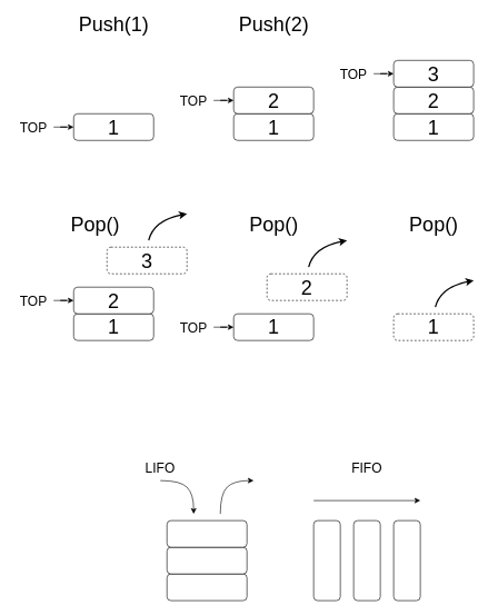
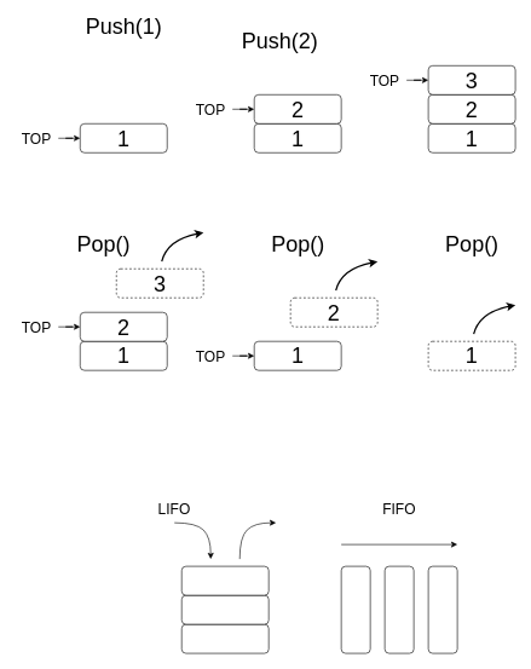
  <mxCell id="0" />
  <mxCell id="1" parent="0" />
  <mxCell id="2" value="" style="curved=1;endArrow=classic;html=1;" parent="1" edge="1"><mxGeometry width="50" height="50" relative="1" as="geometry"><mxPoint x="330" y="770" as="sourcePoint" /><mxPoint x="380" y="720" as="targetPoint" /><Array as="points"><mxPoint x="330" y="740" /><mxPoint x="350" y="720" /></Array></mxGeometry></mxCell>
  <mxCell id="3" value="" style="rounded=1;whiteSpace=wrap;html=1;" parent="1" vertex="1"><mxGeometry x="250" y="860" width="120" height="40" as="geometry" /></mxCell>
  <mxCell id="4" value="" style="rounded=1;whiteSpace=wrap;html=1;" parent="1" vertex="1"><mxGeometry x="250" y="820" width="120" height="40" as="geometry" /></mxCell>
  <mxCell id="5" value="" style="rounded=1;whiteSpace=wrap;html=1;" parent="1" vertex="1"><mxGeometry x="250" y="780" width="120" height="40" as="geometry" /></mxCell>
  <mxCell id="6" value="" style="curved=1;endArrow=classic;html=1;" parent="1" edge="1"><mxGeometry width="50" height="50" relative="1" as="geometry"><mxPoint x="240" y="720" as="sourcePoint" /><mxPoint x="290" y="770" as="targetPoint" /><Array as="points"><mxPoint x="270" y="720" /><mxPoint x="290" y="740" /></Array></mxGeometry></mxCell>
  <mxCell id="7" value="&lt;font style=&quot;font-size: 20px&quot;&gt;LIFO&lt;/font&gt;" style="text;html=1;strokeColor=none;fillColor=none;align=center;verticalAlign=middle;whiteSpace=wrap;rounded=0;" parent="1" vertex="1"><mxGeometry x="210" y="690" width="60" height="20" as="geometry" /></mxCell>
  <mxCell id="8" value="" style="rounded=1;whiteSpace=wrap;html=1;" parent="1" vertex="1"><mxGeometry x="470" y="780" width="40" height="120" as="geometry" /></mxCell>
  <mxCell id="9" value="" style="rounded=1;whiteSpace=wrap;html=1;" parent="1" vertex="1"><mxGeometry x="530" y="780" width="40" height="120" as="geometry" /></mxCell>
  <mxCell id="10" value="" style="rounded=1;whiteSpace=wrap;html=1;" parent="1" vertex="1"><mxGeometry x="590" y="780" width="40" height="120" as="geometry" /></mxCell>
  <mxCell id="11" value="" style="endArrow=classic;html=1;" parent="1" edge="1"><mxGeometry width="50" height="50" relative="1" as="geometry"><mxPoint x="470" y="750" as="sourcePoint" /><mxPoint x="630" y="750" as="targetPoint" /></mxGeometry></mxCell>
  <mxCell id="12" value="&lt;font style=&quot;font-size: 20px&quot;&gt;FIFO&lt;/font&gt;" style="text;html=1;strokeColor=none;fillColor=none;align=center;verticalAlign=middle;whiteSpace=wrap;rounded=0;" parent="1" vertex="1"><mxGeometry x="520" y="690" width="60" height="20" as="geometry" /></mxCell>
  <mxCell id="13" value="&lt;font style=&quot;font-size: 30px&quot;&gt;1&lt;/font&gt;" style="rounded=1;whiteSpace=wrap;html=1;" vertex="1" parent="1"><mxGeometry x="110" y="170" width="120" height="40" as="geometry" /></mxCell>
  <mxCell id="14" value="&lt;font style=&quot;font-size: 30px&quot;&gt;Push(1)&lt;/font&gt;" style="text;html=1;strokeColor=none;fillColor=none;align=center;verticalAlign=middle;whiteSpace=wrap;rounded=0;" vertex="1" parent="1"><mxGeometry x="117.5" y="20" width="105" height="30" as="geometry" /></mxCell>
  <mxCell id="15" style="edgeStyle=orthogonalEdgeStyle;rounded=0;orthogonalLoop=1;jettySize=auto;html=1;entryX=0;entryY=0.5;entryDx=0;entryDy=0;" edge="1" parent="1" source="16" target="13"><mxGeometry relative="1" as="geometry" /></mxCell>
  <mxCell id="16" value="&lt;font style=&quot;font-size: 20px&quot;&gt;TOP&lt;/font&gt;" style="text;html=1;strokeColor=none;fillColor=none;align=center;verticalAlign=middle;whiteSpace=wrap;rounded=0;" vertex="1" parent="1"><mxGeometry x="20" y="180" width="60" height="20" as="geometry" /></mxCell>
  <mxCell id="17" value="&lt;font style=&quot;font-size: 30px&quot;&gt;1&lt;/font&gt;" style="rounded=1;whiteSpace=wrap;html=1;" vertex="1" parent="1"><mxGeometry x="350" y="170" width="120" height="40" as="geometry" /></mxCell>
- <mxCell id="18" value="&lt;font style=&quot;font-size: 30px&quot;&gt;Push(2)&lt;/font&gt;" style="text;html=1;strokeColor=none;fillColor=none;align=center;verticalAlign=middle;whiteSpace=wrap;rounded=0;" vertex="1" parent="1"><mxGeometry x="357.5" y="20" width="105" height="30" as="geometry" /></mxCell>
+ <mxCell id="18" value="&lt;font style=&quot;font-size: 30px&quot;&gt;Push(2)&lt;/font&gt;" style="text;html=1;strokeColor=none;fillColor=none;align=center;verticalAlign=middle;whiteSpace=wrap;rounded=0;" vertex="1" parent="1"><mxGeometry x="332.5" y="40" width="105" height="30" as="geometry" /></mxCell>
  <mxCell id="19" style="edgeStyle=orthogonalEdgeStyle;rounded=0;orthogonalLoop=1;jettySize=auto;html=1;entryX=0;entryY=0.5;entryDx=0;entryDy=0;" edge="1" parent="1" source="20" target="21"><mxGeometry relative="1" as="geometry" /></mxCell>
  <mxCell id="20" value="&lt;font style=&quot;font-size: 20px&quot;&gt;TOP&lt;/font&gt;" style="text;html=1;strokeColor=none;fillColor=none;align=center;verticalAlign=middle;whiteSpace=wrap;rounded=0;" vertex="1" parent="1"><mxGeometry x="260" y="140" width="60" height="20" as="geometry" /></mxCell>
  <mxCell id="21" value="&lt;font style=&quot;font-size: 30px&quot;&gt;2&lt;/font&gt;" style="rounded=1;whiteSpace=wrap;html=1;" vertex="1" parent="1"><mxGeometry x="350" y="130" width="120" height="40" as="geometry" /></mxCell>
  <mxCell id="22" value="&lt;font style=&quot;font-size: 30px&quot;&gt;1&lt;/font&gt;" style="rounded=1;whiteSpace=wrap;html=1;" vertex="1" parent="1"><mxGeometry x="590" y="170" width="120" height="40" as="geometry" /></mxCell>
  <mxCell id="23" value="&lt;font style=&quot;font-size: 30px&quot;&gt;2&lt;/font&gt;" style="rounded=1;whiteSpace=wrap;html=1;" vertex="1" parent="1"><mxGeometry x="590" y="130" width="120" height="40" as="geometry" /></mxCell>
  <mxCell id="24" style="edgeStyle=orthogonalEdgeStyle;rounded=0;orthogonalLoop=1;jettySize=auto;html=1;entryX=0;entryY=0.5;entryDx=0;entryDy=0;" edge="1" parent="1" source="25" target="26"><mxGeometry relative="1" as="geometry" /></mxCell>
  <mxCell id="25" value="&lt;font style=&quot;font-size: 20px&quot;&gt;TOP&lt;/font&gt;" style="text;html=1;strokeColor=none;fillColor=none;align=center;verticalAlign=middle;whiteSpace=wrap;rounded=0;" vertex="1" parent="1"><mxGeometry x="500" y="100" width="60" height="20" as="geometry" /></mxCell>
  <mxCell id="26" value="&lt;font style=&quot;font-size: 30px&quot;&gt;3&lt;/font&gt;" style="rounded=1;whiteSpace=wrap;html=1;" vertex="1" parent="1"><mxGeometry x="590" y="90" width="120" height="40" as="geometry" /></mxCell>
  <mxCell id="27" value="&lt;font style=&quot;font-size: 30px&quot;&gt;1&lt;/font&gt;" style="rounded=1;whiteSpace=wrap;html=1;" vertex="1" parent="1"><mxGeometry x="110" y="470" width="120" height="40" as="geometry" /></mxCell>
  <mxCell id="28" value="&lt;font style=&quot;font-size: 30px&quot;&gt;Pop()&lt;/font&gt;" style="text;html=1;strokeColor=none;fillColor=none;align=center;verticalAlign=middle;whiteSpace=wrap;rounded=0;" vertex="1" parent="1"><mxGeometry x="90" y="320" width="105" height="30" as="geometry" /></mxCell>
  <mxCell id="29" value="&lt;font style=&quot;font-size: 30px&quot;&gt;2&lt;/font&gt;" style="rounded=1;whiteSpace=wrap;html=1;dashed=1;" vertex="1" parent="1"><mxGeometry x="400" y="410" width="120" height="40" as="geometry" /></mxCell>
  <mxCell id="30" value="&lt;font style=&quot;font-size: 30px&quot;&gt;Pop()&lt;/font&gt;" style="text;html=1;strokeColor=none;fillColor=none;align=center;verticalAlign=middle;whiteSpace=wrap;rounded=0;" vertex="1" parent="1"><mxGeometry x="357.5" y="320" width="105" height="30" as="geometry" /></mxCell>
  <mxCell id="31" style="edgeStyle=orthogonalEdgeStyle;rounded=0;orthogonalLoop=1;jettySize=auto;html=1;entryX=0;entryY=0.5;entryDx=0;entryDy=0;" edge="1" parent="1" source="32" target="33"><mxGeometry relative="1" as="geometry" /></mxCell>
  <mxCell id="32" value="&lt;font style=&quot;font-size: 20px&quot;&gt;TOP&lt;/font&gt;" style="text;html=1;strokeColor=none;fillColor=none;align=center;verticalAlign=middle;whiteSpace=wrap;rounded=0;" vertex="1" parent="1"><mxGeometry x="260" y="480" width="60" height="20" as="geometry" /></mxCell>
  <mxCell id="33" value="&lt;font style=&quot;font-size: 30px&quot;&gt;1&lt;/font&gt;" style="rounded=1;whiteSpace=wrap;html=1;" vertex="1" parent="1"><mxGeometry x="350" y="470" width="120" height="40" as="geometry" /></mxCell>
  <mxCell id="34" value="&lt;font style=&quot;font-size: 30px&quot;&gt;1&lt;/font&gt;" style="rounded=1;whiteSpace=wrap;html=1;dashed=1;" vertex="1" parent="1"><mxGeometry x="590" y="470" width="120" height="40" as="geometry" /></mxCell>
  <mxCell id="35" value="&lt;font style=&quot;font-size: 30px&quot;&gt;Pop()&lt;/font&gt;" style="text;html=1;strokeColor=none;fillColor=none;align=center;verticalAlign=middle;whiteSpace=wrap;rounded=0;" vertex="1" parent="1"><mxGeometry x="597.5" y="320" width="105" height="30" as="geometry" /></mxCell>
  <mxCell id="36" style="edgeStyle=orthogonalEdgeStyle;rounded=0;orthogonalLoop=1;jettySize=auto;html=1;entryX=0;entryY=0.5;entryDx=0;entryDy=0;" edge="1" parent="1" source="37" target="38"><mxGeometry relative="1" as="geometry" /></mxCell>
  <mxCell id="37" value="&lt;font style=&quot;font-size: 20px&quot;&gt;TOP&lt;/font&gt;" style="text;html=1;strokeColor=none;fillColor=none;align=center;verticalAlign=middle;whiteSpace=wrap;rounded=0;" vertex="1" parent="1"><mxGeometry x="20" y="440" width="60" height="20" as="geometry" /></mxCell>
  <mxCell id="38" value="&lt;font style=&quot;font-size: 30px&quot;&gt;2&lt;/font&gt;" style="rounded=1;whiteSpace=wrap;html=1;" vertex="1" parent="1"><mxGeometry x="110" y="430" width="120" height="40" as="geometry" /></mxCell>
  <mxCell id="39" value="&lt;font style=&quot;font-size: 30px&quot;&gt;3&lt;/font&gt;" style="rounded=1;whiteSpace=wrap;html=1;dashed=1;" vertex="1" parent="1"><mxGeometry x="160" y="370" width="120" height="40" as="geometry" /></mxCell>
  <mxCell id="40" value="" style="curved=1;endArrow=classic;html=1;strokeWidth=2;" edge="1" parent="1"><mxGeometry width="50" height="50" relative="1" as="geometry"><mxPoint x="222.5" y="360" as="sourcePoint" /><mxPoint x="280" y="320" as="targetPoint" /><Array as="points"><mxPoint x="230" y="330" /></Array></mxGeometry></mxCell>
  <mxCell id="41" value="" style="curved=1;endArrow=classic;html=1;strokeWidth=2;" edge="1" parent="1"><mxGeometry width="50" height="50" relative="1" as="geometry"><mxPoint x="462.5" y="400" as="sourcePoint" /><mxPoint x="520" y="360" as="targetPoint" /><Array as="points"><mxPoint x="470" y="370" /></Array></mxGeometry></mxCell>
  <mxCell id="42" value="" style="curved=1;endArrow=classic;html=1;strokeWidth=2;" edge="1" parent="1"><mxGeometry width="50" height="50" relative="1" as="geometry"><mxPoint x="652.5" y="460" as="sourcePoint" /><mxPoint x="710" y="420" as="targetPoint" /><Array as="points"><mxPoint x="660" y="430" /></Array></mxGeometry></mxCell>
